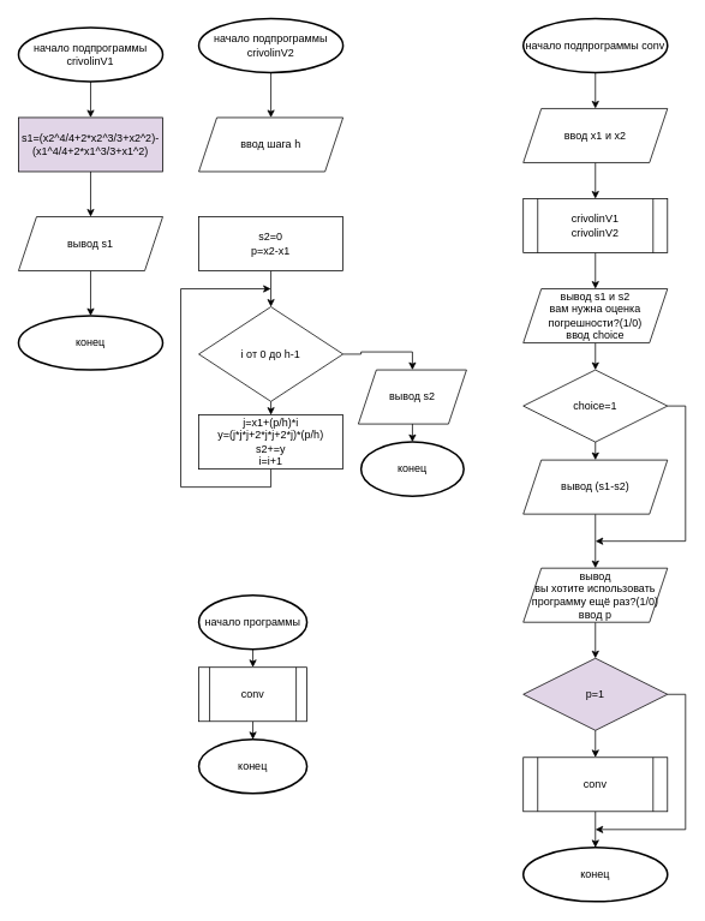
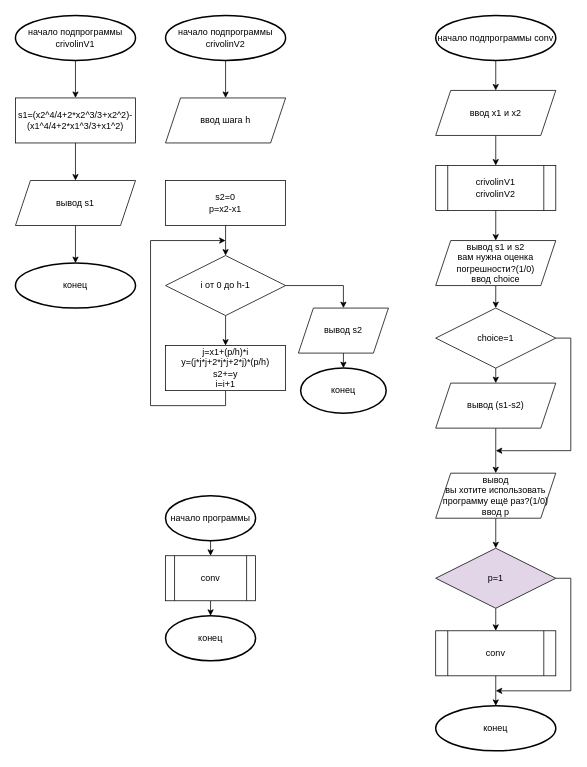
  <mxCell id="0" />
  <mxCell id="1" parent="0" />
  <mxCell id="2" style="edgeStyle=orthogonalEdgeStyle;rounded=0;orthogonalLoop=1;jettySize=auto;html=1;exitX=0.5;exitY=1;exitDx=0;exitDy=0;exitPerimeter=0;entryX=0.5;entryY=0;entryDx=0;entryDy=0;" edge="1" parent="1" source="3" target="5"><mxGeometry relative="1" as="geometry" /></mxCell>
- <mxCell id="3" value="начало подпрограммы&lt;br&gt;crivolinV1" style="strokeWidth=2;html=1;shape=mxgraph.flowchart.start_1;whiteSpace=wrap;" vertex="1" parent="1"><mxGeometry x="20" y="30" width="160" height="60" as="geometry" /></mxCell>
+ <mxCell id="3" value="начало подпрограммы&lt;br&gt;crivolinV1" style="strokeWidth=2;html=1;shape=mxgraph.flowchart.start_1;whiteSpace=wrap;" vertex="1" parent="1"><mxGeometry x="20" y="20" width="160" height="60" as="geometry" /></mxCell>
  <mxCell id="4" style="edgeStyle=orthogonalEdgeStyle;rounded=0;orthogonalLoop=1;jettySize=auto;html=1;exitX=0.5;exitY=1;exitDx=0;exitDy=0;entryX=0.5;entryY=0;entryDx=0;entryDy=0;" edge="1" parent="1" source="5" target="7"><mxGeometry relative="1" as="geometry" /></mxCell>
- <mxCell id="5" value="s1=(x2^4/4+2*x2^3/3+x2^2)-(x1^4/4+2*x1^3/3+x1^2)" style="rounded=0;whiteSpace=wrap;html=1;fillColor=#e1d5e7;" vertex="1" parent="1"><mxGeometry x="20" y="130" width="160" height="60" as="geometry" /></mxCell>
+ <mxCell id="5" value="s1=(x2^4/4+2*x2^3/3+x2^2)-(x1^4/4+2*x1^3/3+x1^2)" style="rounded=0;whiteSpace=wrap;html=1;" vertex="1" parent="1"><mxGeometry x="20" y="130" width="160" height="60" as="geometry" /></mxCell>
  <mxCell id="6" style="edgeStyle=orthogonalEdgeStyle;rounded=0;orthogonalLoop=1;jettySize=auto;html=1;exitX=0.5;exitY=1;exitDx=0;exitDy=0;entryX=0.5;entryY=0;entryDx=0;entryDy=0;entryPerimeter=0;" edge="1" parent="1" source="7" target="8"><mxGeometry relative="1" as="geometry" /></mxCell>
  <mxCell id="7" value="вывод s1" style="shape=parallelogram;perimeter=parallelogramPerimeter;whiteSpace=wrap;html=1;fixedSize=1;" vertex="1" parent="1"><mxGeometry x="20" y="240" width="160" height="60" as="geometry" /></mxCell>
  <mxCell id="8" value="конец" style="strokeWidth=2;html=1;shape=mxgraph.flowchart.start_1;whiteSpace=wrap;" vertex="1" parent="1"><mxGeometry x="20" y="350" width="160" height="60" as="geometry" /></mxCell>
  <mxCell id="9" style="edgeStyle=orthogonalEdgeStyle;rounded=0;orthogonalLoop=1;jettySize=auto;html=1;exitX=0.5;exitY=1;exitDx=0;exitDy=0;exitPerimeter=0;entryX=0.5;entryY=0;entryDx=0;entryDy=0;" edge="1" parent="1" source="10" target="11"><mxGeometry relative="1" as="geometry" /></mxCell>
  <mxCell id="10" value="начало подпрограммы&lt;br&gt;crivolinV2" style="strokeWidth=2;html=1;shape=mxgraph.flowchart.start_1;whiteSpace=wrap;" vertex="1" parent="1"><mxGeometry x="220" y="20" width="160" height="60" as="geometry" /></mxCell>
  <mxCell id="11" value="ввод шага h" style="shape=parallelogram;perimeter=parallelogramPerimeter;whiteSpace=wrap;html=1;fixedSize=1;" vertex="1" parent="1"><mxGeometry x="220" y="130" width="160" height="60" as="geometry" /></mxCell>
  <mxCell id="12" style="edgeStyle=orthogonalEdgeStyle;rounded=0;orthogonalLoop=1;jettySize=auto;html=1;exitX=0.5;exitY=1;exitDx=0;exitDy=0;entryX=0.5;entryY=0;entryDx=0;entryDy=0;" edge="1" parent="1" source="13" target="16"><mxGeometry relative="1" as="geometry" /></mxCell>
  <mxCell id="13" value="s2=0&lt;br&gt;p=x2-x1" style="rounded=0;whiteSpace=wrap;html=1;" vertex="1" parent="1"><mxGeometry x="220" y="240" width="160" height="60" as="geometry" /></mxCell>
  <mxCell id="14" style="edgeStyle=orthogonalEdgeStyle;rounded=0;orthogonalLoop=1;jettySize=auto;html=1;exitX=0.5;exitY=1;exitDx=0;exitDy=0;entryX=0.5;entryY=0;entryDx=0;entryDy=0;" edge="1" parent="1" source="16" target="18"><mxGeometry relative="1" as="geometry" /></mxCell>
  <mxCell id="15" style="edgeStyle=orthogonalEdgeStyle;rounded=0;orthogonalLoop=1;jettySize=auto;html=1;exitX=1;exitY=0.5;exitDx=0;exitDy=0;entryX=0.5;entryY=0;entryDx=0;entryDy=0;" edge="1" parent="1" source="16" target="20"><mxGeometry relative="1" as="geometry" /></mxCell>
- <mxCell id="16" value="i от 0 до h-1" style="rhombus;whiteSpace=wrap;html=1;" vertex="1" parent="1"><mxGeometry x="220" y="340" width="160" height="105" as="geometry" /></mxCell>
+ <mxCell id="16" value="i от 0 до h-1" style="rhombus;whiteSpace=wrap;html=1;" vertex="1" parent="1"><mxGeometry x="220" y="340" width="160" height="80" as="geometry" /></mxCell>
  <mxCell id="17" style="edgeStyle=orthogonalEdgeStyle;rounded=0;orthogonalLoop=1;jettySize=auto;html=1;exitX=0.5;exitY=1;exitDx=0;exitDy=0;" edge="1" parent="1" source="18"><mxGeometry relative="1" as="geometry"><mxPoint x="300" y="320" as="targetPoint" /><Array as="points"><mxPoint x="300" y="540" /><mxPoint x="200" y="540" /><mxPoint x="200" y="320" /></Array></mxGeometry></mxCell>
  <mxCell id="18" value="&lt;div&gt;j=x1+(p/h)*i&lt;/div&gt;&lt;div&gt;&lt;span style=&quot;background-color: initial;&quot;&gt;y=(j*j*j+2*j*j+2*j)*(p/h)&lt;/span&gt;&lt;/div&gt;&lt;div&gt;s2+=y&lt;/div&gt;&lt;div&gt;i=i+1&lt;/div&gt;" style="rounded=0;whiteSpace=wrap;html=1;" vertex="1" parent="1"><mxGeometry x="220" y="460" width="160" height="60" as="geometry" /></mxCell>
  <mxCell id="19" style="edgeStyle=orthogonalEdgeStyle;rounded=0;orthogonalLoop=1;jettySize=auto;html=1;exitX=0.5;exitY=1;exitDx=0;exitDy=0;entryX=0.5;entryY=0;entryDx=0;entryDy=0;entryPerimeter=0;" edge="1" parent="1" source="20" target="21"><mxGeometry relative="1" as="geometry" /></mxCell>
  <mxCell id="20" value="вывод s2" style="shape=parallelogram;perimeter=parallelogramPerimeter;whiteSpace=wrap;html=1;fixedSize=1;" vertex="1" parent="1"><mxGeometry x="397" y="410" width="120" height="60" as="geometry" /></mxCell>
  <mxCell id="21" value="конец" style="strokeWidth=2;html=1;shape=mxgraph.flowchart.start_1;whiteSpace=wrap;" vertex="1" parent="1"><mxGeometry x="400" y="490" width="114" height="60" as="geometry" /></mxCell>
  <mxCell id="22" style="edgeStyle=orthogonalEdgeStyle;rounded=0;orthogonalLoop=1;jettySize=auto;html=1;exitX=0.5;exitY=1;exitDx=0;exitDy=0;exitPerimeter=0;entryX=0.5;entryY=0;entryDx=0;entryDy=0;" edge="1" parent="1" source="23" target="25"><mxGeometry relative="1" as="geometry" /></mxCell>
  <mxCell id="23" value="начало подпрограммы conv" style="strokeWidth=2;html=1;shape=mxgraph.flowchart.start_1;whiteSpace=wrap;" vertex="1" parent="1"><mxGeometry x="580" y="20" width="160" height="60" as="geometry" /></mxCell>
  <mxCell id="24" style="edgeStyle=orthogonalEdgeStyle;rounded=0;orthogonalLoop=1;jettySize=auto;html=1;exitX=0.5;exitY=1;exitDx=0;exitDy=0;entryX=0.5;entryY=0;entryDx=0;entryDy=0;" edge="1" parent="1" source="25" target="27"><mxGeometry relative="1" as="geometry" /></mxCell>
  <mxCell id="25" value="ввод x1 и x2" style="shape=parallelogram;perimeter=parallelogramPerimeter;whiteSpace=wrap;html=1;fixedSize=1;" vertex="1" parent="1"><mxGeometry x="580" y="120" width="160" height="60" as="geometry" /></mxCell>
  <mxCell id="26" style="edgeStyle=orthogonalEdgeStyle;rounded=0;orthogonalLoop=1;jettySize=auto;html=1;exitX=0.5;exitY=1;exitDx=0;exitDy=0;entryX=0.5;entryY=0;entryDx=0;entryDy=0;" edge="1" parent="1" source="27" target="29"><mxGeometry relative="1" as="geometry" /></mxCell>
  <mxCell id="27" value="crivolinV1&lt;br&gt;crivolinV2" style="shape=process;whiteSpace=wrap;html=1;backgroundOutline=1;" vertex="1" parent="1"><mxGeometry x="580" y="220" width="160" height="60" as="geometry" /></mxCell>
  <mxCell id="28" style="edgeStyle=orthogonalEdgeStyle;rounded=0;orthogonalLoop=1;jettySize=auto;html=1;exitX=0.5;exitY=1;exitDx=0;exitDy=0;entryX=0.5;entryY=0;entryDx=0;entryDy=0;" edge="1" parent="1" source="29" target="32"><mxGeometry relative="1" as="geometry" /></mxCell>
  <mxCell id="29" value="вывод s1 и s2&lt;br&gt;вам нужна оценка погрешности?(1/0)&lt;br&gt;ввод choice" style="shape=parallelogram;perimeter=parallelogramPerimeter;whiteSpace=wrap;html=1;fixedSize=1;" vertex="1" parent="1"><mxGeometry x="580" y="320" width="160" height="60" as="geometry" /></mxCell>
  <mxCell id="30" style="edgeStyle=orthogonalEdgeStyle;rounded=0;orthogonalLoop=1;jettySize=auto;html=1;exitX=0.5;exitY=1;exitDx=0;exitDy=0;entryX=0.5;entryY=0;entryDx=0;entryDy=0;" edge="1" parent="1" source="32" target="34"><mxGeometry relative="1" as="geometry" /></mxCell>
  <mxCell id="31" style="edgeStyle=orthogonalEdgeStyle;rounded=0;orthogonalLoop=1;jettySize=auto;html=1;exitX=1;exitY=0.5;exitDx=0;exitDy=0;" edge="1" parent="1" source="32"><mxGeometry relative="1" as="geometry"><mxPoint x="660.067" y="600.033" as="targetPoint" /><Array as="points"><mxPoint x="760" y="450" /><mxPoint x="760" y="600" /></Array></mxGeometry></mxCell>
  <mxCell id="32" value="choice=1" style="rhombus;whiteSpace=wrap;html=1;" vertex="1" parent="1"><mxGeometry x="580" y="410" width="160" height="80" as="geometry" /></mxCell>
  <mxCell id="33" style="edgeStyle=orthogonalEdgeStyle;rounded=0;orthogonalLoop=1;jettySize=auto;html=1;exitX=0.5;exitY=1;exitDx=0;exitDy=0;entryX=0.5;entryY=0;entryDx=0;entryDy=0;" edge="1" parent="1" source="34" target="36"><mxGeometry relative="1" as="geometry" /></mxCell>
  <mxCell id="34" value="вывод (s1-s2)" style="shape=parallelogram;perimeter=parallelogramPerimeter;whiteSpace=wrap;html=1;fixedSize=1;" vertex="1" parent="1"><mxGeometry x="580" y="510" width="160" height="60" as="geometry" /></mxCell>
  <mxCell id="35" style="edgeStyle=orthogonalEdgeStyle;rounded=0;orthogonalLoop=1;jettySize=auto;html=1;exitX=0.5;exitY=1;exitDx=0;exitDy=0;entryX=0.5;entryY=0;entryDx=0;entryDy=0;" edge="1" parent="1" source="36" target="39"><mxGeometry relative="1" as="geometry" /></mxCell>
  <mxCell id="36" value="вывод&lt;br&gt;вы хотите использовать программу ещё раз?(1/0)&lt;br&gt;ввод p" style="shape=parallelogram;perimeter=parallelogramPerimeter;whiteSpace=wrap;html=1;fixedSize=1;" vertex="1" parent="1"><mxGeometry x="580" y="630" width="160" height="60" as="geometry" /></mxCell>
  <mxCell id="37" style="edgeStyle=orthogonalEdgeStyle;rounded=0;orthogonalLoop=1;jettySize=auto;html=1;exitX=0.5;exitY=1;exitDx=0;exitDy=0;entryX=0.5;entryY=0;entryDx=0;entryDy=0;" edge="1" parent="1" source="39" target="41"><mxGeometry relative="1" as="geometry" /></mxCell>
  <mxCell id="38" style="edgeStyle=orthogonalEdgeStyle;rounded=0;orthogonalLoop=1;jettySize=auto;html=1;exitX=1;exitY=0.5;exitDx=0;exitDy=0;" edge="1" parent="1" source="39"><mxGeometry relative="1" as="geometry"><mxPoint x="660" y="920" as="targetPoint" /><Array as="points"><mxPoint x="760" y="770" /><mxPoint x="760" y="920" /><mxPoint x="660" y="920" /></Array></mxGeometry></mxCell>
  <mxCell id="39" value="p=1" style="rhombus;whiteSpace=wrap;html=1;fillColor=#e1d5e7;" vertex="1" parent="1"><mxGeometry x="580" y="730" width="160" height="80" as="geometry" /></mxCell>
  <mxCell id="40" style="edgeStyle=orthogonalEdgeStyle;rounded=0;orthogonalLoop=1;jettySize=auto;html=1;exitX=0.5;exitY=1;exitDx=0;exitDy=0;entryX=0.5;entryY=0;entryDx=0;entryDy=0;entryPerimeter=0;" edge="1" parent="1" source="41" target="42"><mxGeometry relative="1" as="geometry" /></mxCell>
  <mxCell id="41" value="conv" style="shape=process;whiteSpace=wrap;html=1;backgroundOutline=1;" vertex="1" parent="1"><mxGeometry x="580" y="840" width="160" height="60" as="geometry" /></mxCell>
  <mxCell id="42" value="конец" style="strokeWidth=2;html=1;shape=mxgraph.flowchart.start_1;whiteSpace=wrap;" vertex="1" parent="1"><mxGeometry x="580" y="940" width="160" height="60" as="geometry" /></mxCell>
  <mxCell id="43" style="edgeStyle=orthogonalEdgeStyle;rounded=0;orthogonalLoop=1;jettySize=auto;html=1;exitX=0.5;exitY=1;exitDx=0;exitDy=0;entryX=0.5;entryY=0;entryDx=0;entryDy=0;entryPerimeter=0;" edge="1" parent="1" source="44" target="47"><mxGeometry relative="1" as="geometry" /></mxCell>
  <mxCell id="44" value="conv" style="shape=process;whiteSpace=wrap;html=1;backgroundOutline=1;" vertex="1" parent="1"><mxGeometry x="220" y="740" width="120" height="60" as="geometry" /></mxCell>
  <mxCell id="45" style="edgeStyle=orthogonalEdgeStyle;rounded=0;orthogonalLoop=1;jettySize=auto;html=1;exitX=0.5;exitY=1;exitDx=0;exitDy=0;exitPerimeter=0;entryX=0.5;entryY=0;entryDx=0;entryDy=0;" edge="1" parent="1" source="46" target="44"><mxGeometry relative="1" as="geometry" /></mxCell>
  <mxCell id="46" value="начало программы" style="strokeWidth=2;html=1;shape=mxgraph.flowchart.start_1;whiteSpace=wrap;" vertex="1" parent="1"><mxGeometry x="220" y="660" width="120" height="60" as="geometry" /></mxCell>
  <mxCell id="47" value="конец" style="strokeWidth=2;html=1;shape=mxgraph.flowchart.start_1;whiteSpace=wrap;" vertex="1" parent="1"><mxGeometry x="220" y="820" width="120" height="60" as="geometry" /></mxCell>
